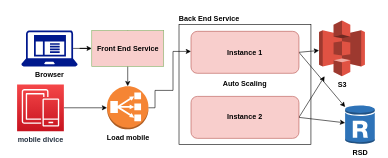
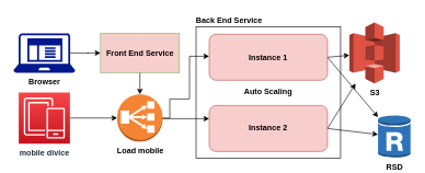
  <mxCell id="0" />
  <mxCell id="1" parent="0" />
  <mxCell id="2" style="edgeStyle=orthogonalEdgeStyle;rounded=0;orthogonalLoop=1;jettySize=auto;html=1;exitX=1;exitY=0.5;exitDx=0;exitDy=0;exitPerimeter=0;" edge="1" parent="1" source="3" target="6"><mxGeometry relative="1" as="geometry" /></mxCell>
  <mxCell id="3" value="&lt;b&gt;mobile divice&lt;br&gt;&lt;/b&gt;" style="sketch=0;points=[[0,0,0],[0.25,0,0],[0.5,0,0],[0.75,0,0],[1,0,0],[0,1,0],[0.25,1,0],[0.5,1,0],[0.75,1,0],[1,1,0],[0,0.25,0],[0,0.5,0],[0,0.75,0],[1,0.25,0],[1,0.5,0],[1,0.75,0]];outlineConnect=0;fontColor=#232F3E;gradientColor=#F54749;gradientDirection=north;fillColor=#C7131F;strokeColor=#ffffff;dashed=0;verticalLabelPosition=bottom;verticalAlign=top;align=center;html=1;fontSize=12;fontStyle=0;aspect=fixed;shape=mxgraph.aws4.resourceIcon;resIcon=mxgraph.aws4.mobile;" vertex="1" parent="1"><mxGeometry x="28" y="140" width="78" height="78" as="geometry" /></mxCell>
  <mxCell id="4" style="edgeStyle=orthogonalEdgeStyle;rounded=0;orthogonalLoop=1;jettySize=auto;html=1;exitX=0.92;exitY=0.5;exitDx=0;exitDy=0;exitPerimeter=0;" edge="1" parent="1" source="5" target="11"><mxGeometry relative="1" as="geometry" /></mxCell>
- <mxCell id="5" value="&lt;b&gt;Browser&lt;/b&gt;" style="sketch=0;aspect=fixed;pointerEvents=1;shadow=0;dashed=0;html=1;strokeColor=none;labelPosition=center;verticalLabelPosition=bottom;verticalAlign=top;align=center;fillColor=#00188D;shape=mxgraph.mscae.enterprise.client_application" vertex="1" parent="1"><mxGeometry x="35.13" y="50" width="93.75" height="60" as="geometry" /></mxCell>
+ <mxCell id="5" value="&lt;b&gt;Browser&lt;/b&gt;" style="sketch=0;aspect=fixed;pointerEvents=1;shadow=0;dashed=0;html=1;strokeColor=none;labelPosition=center;verticalLabelPosition=bottom;verticalAlign=top;align=center;fillColor=#00188D;shape=mxgraph.mscae.enterprise.client_application" vertex="1" parent="1"><mxGeometry x="20.13" y="50" width="93.75" height="60" as="geometry" /></mxCell>
  <mxCell id="6" value="&lt;b&gt;Load mobile&lt;/b&gt;" style="outlineConnect=0;dashed=0;verticalLabelPosition=bottom;verticalAlign=top;align=center;html=1;shape=mxgraph.aws3.classic_load_balancer;fillColor=#F58534;gradientColor=none;" vertex="1" parent="1"><mxGeometry x="178" y="143" width="69" height="72" as="geometry" /></mxCell>
  <mxCell id="7" style="edgeStyle=orthogonalEdgeStyle;rounded=0;orthogonalLoop=1;jettySize=auto;html=1;exitX=1;exitY=0.5;exitDx=0;exitDy=0;exitPerimeter=0;" edge="1" parent="1" source="6" target="14"><mxGeometry relative="1" as="geometry"><Array as="points"><mxPoint x="258" y="179" /><mxPoint x="258" y="150" /><mxPoint x="288" y="150" /><mxPoint x="288" y="85" /></Array></mxGeometry></mxCell>
+ <mxCell id="8" style="edgeStyle=orthogonalEdgeStyle;rounded=0;orthogonalLoop=1;jettySize=auto;html=1;exitX=1;exitY=0.5;exitDx=0;exitDy=0;exitPerimeter=0;" edge="1" parent="1" source="6" target="17"><mxGeometry relative="1" as="geometry"><Array as="points"><mxPoint x="318" y="180" /><mxPoint x="318" y="180" /></Array></mxGeometry></mxCell>
  <mxCell id="9" style="rounded=0;orthogonalLoop=1;jettySize=auto;html=1;exitX=0.5;exitY=0;exitDx=0;exitDy=0;" edge="1" parent="1" source="11" target="6"><mxGeometry relative="1" as="geometry" /></mxCell>
  <mxCell id="10" value="&lt;b&gt;Auto Scaling&lt;br&gt;&lt;/b&gt;" style="rounded=0;whiteSpace=wrap;html=1;fillColor=none;" vertex="1" parent="1"><mxGeometry x="298" y="40" width="220" height="200" as="geometry" /></mxCell>
  <mxCell id="11" value="&lt;b&gt;Front End Service&lt;br&gt;&lt;/b&gt;" style="rounded=0;whiteSpace=wrap;html=1;fillColor=#f8cecc;strokeColor=#82b366;" vertex="1" parent="1"><mxGeometry x="152.5" y="50" width="120" height="60" as="geometry" /></mxCell>
  <mxCell id="12" style="rounded=0;orthogonalLoop=1;jettySize=auto;html=1;exitX=1;exitY=0.5;exitDx=0;exitDy=0;" edge="1" parent="1" source="14" target="18"><mxGeometry relative="1" as="geometry" /></mxCell>
  <mxCell id="13" style="edgeStyle=none;rounded=0;orthogonalLoop=1;jettySize=auto;html=1;exitX=1;exitY=0.5;exitDx=0;exitDy=0;" edge="1" parent="1" source="14" target="19"><mxGeometry relative="1" as="geometry" /></mxCell>
  <mxCell id="14" value="&lt;b&gt;Instance 1&lt;/b&gt;" style="rounded=1;whiteSpace=wrap;html=1;fillColor=#f8cecc;strokeColor=#b85450;" vertex="1" parent="1"><mxGeometry x="318" y="51.5" width="180" height="70" as="geometry" /></mxCell>
  <mxCell id="15" style="edgeStyle=none;rounded=0;orthogonalLoop=1;jettySize=auto;html=1;exitX=1;exitY=0.5;exitDx=0;exitDy=0;" edge="1" parent="1" source="17" target="18"><mxGeometry relative="1" as="geometry" /></mxCell>
  <mxCell id="16" style="edgeStyle=none;rounded=0;orthogonalLoop=1;jettySize=auto;html=1;exitX=1;exitY=0.5;exitDx=0;exitDy=0;" edge="1" parent="1" source="17" target="19"><mxGeometry relative="1" as="geometry" /></mxCell>
  <mxCell id="17" value="&lt;b&gt;Instance 2&lt;br&gt;&lt;/b&gt;" style="rounded=1;whiteSpace=wrap;html=1;fillColor=#f8cecc;strokeColor=#b85450;" vertex="1" parent="1"><mxGeometry x="318" y="160" width="180" height="70" as="geometry" /></mxCell>
  <mxCell id="18" value="&lt;b&gt;S3&lt;br&gt;&lt;/b&gt;" style="outlineConnect=0;dashed=0;verticalLabelPosition=bottom;verticalAlign=top;align=center;html=1;shape=mxgraph.aws3.s3;fillColor=#E05243;gradientColor=none;" vertex="1" parent="1"><mxGeometry x="531.5" y="33.5" width="76.5" height="93" as="geometry" /></mxCell>
  <mxCell id="19" value="&lt;b&gt;RSD&lt;/b&gt;" style="outlineConnect=0;dashed=0;verticalLabelPosition=bottom;verticalAlign=top;align=center;html=1;shape=mxgraph.aws3.rds_db_instance_read_replica;fillColor=#2E73B8;gradientColor=none;" vertex="1" parent="1"><mxGeometry x="575" y="174" width="49.5" height="66" as="geometry" /></mxCell>
  <mxCell id="20" value="&lt;b&gt;Back End Service&lt;br&gt;&lt;/b&gt;" style="text;html=1;align=center;verticalAlign=middle;resizable=0;points=[];autosize=1;strokeColor=none;fillColor=none;" vertex="1" parent="1"><mxGeometry x="288" y="20" width="120" height="20" as="geometry" /></mxCell>
